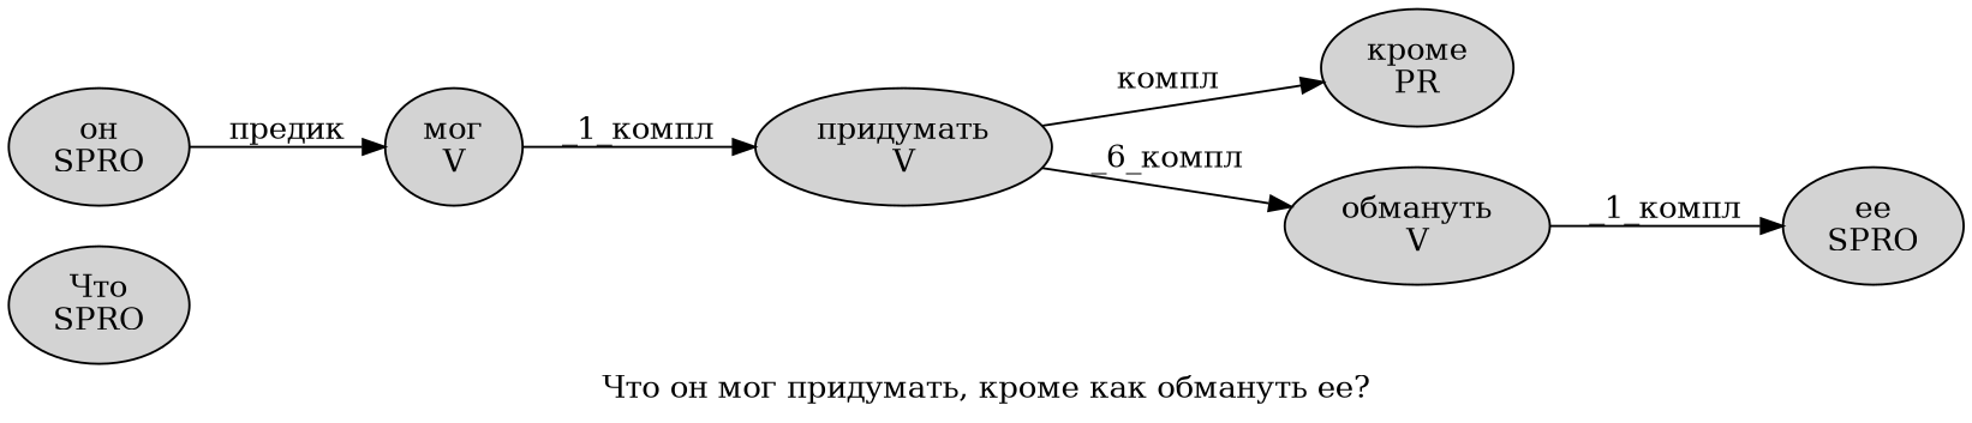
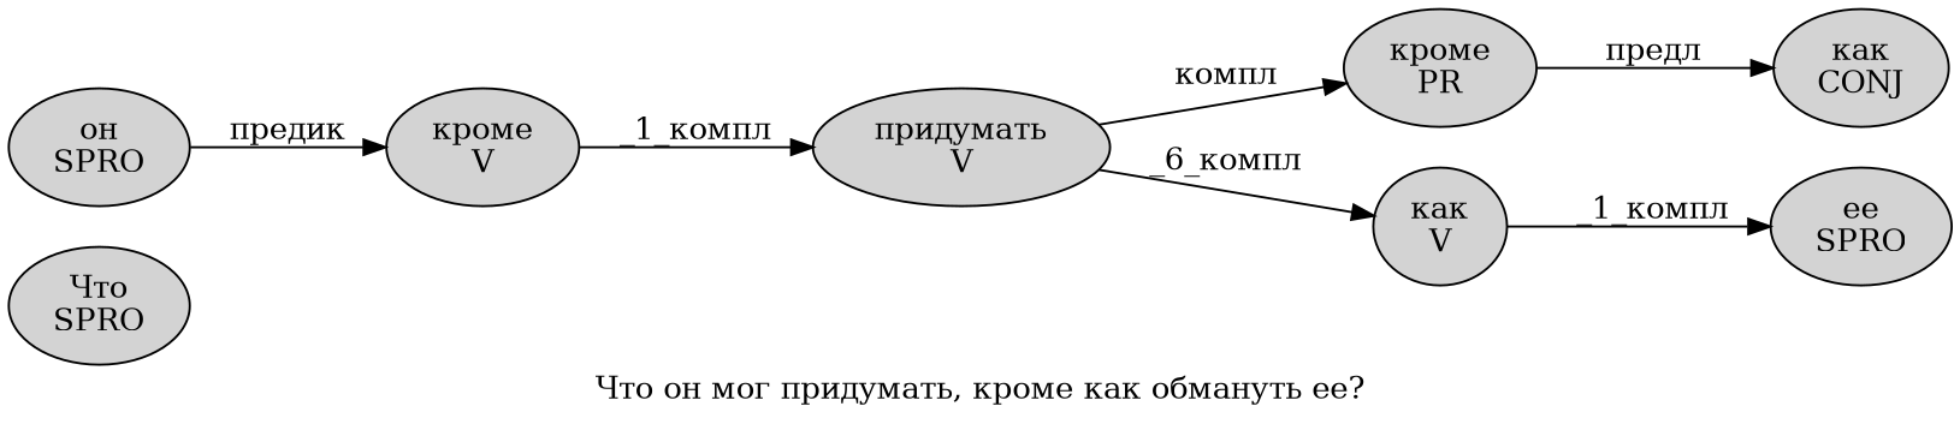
  digraph {
    label="Что он мог придумать, кроме как обмануть ее?"
    rankdir=LR
    node [fillcolor=lightgray penwidth=1 shape=ellipse style=filled]
    n1 [label="Что\nSPRO"]
    n2 [label="он\nSPRO"]
-   n3 [label="мог\nV"]
+   n3 [label="кроме\nV"]
    n4 [label="придумать\nV"]
    n5 [label="кроме\nPR"]
-   n6 [label="обмануть\nV"]
+   n6 [label="как\nV"]
+   n7 [label="как\nCONJ"]
    n8 [label="ее\nSPRO"]
    n2 -> n3 [label="предик"]
    n3 -> n4 [label="_1_компл"]
    n4 -> n5 [label="компл"]
    n4 -> n6 [label="_6_компл"]
+   n5 -> n7 [label="предл"]
    n6 -> n8 [label="_1_компл"]
  }
